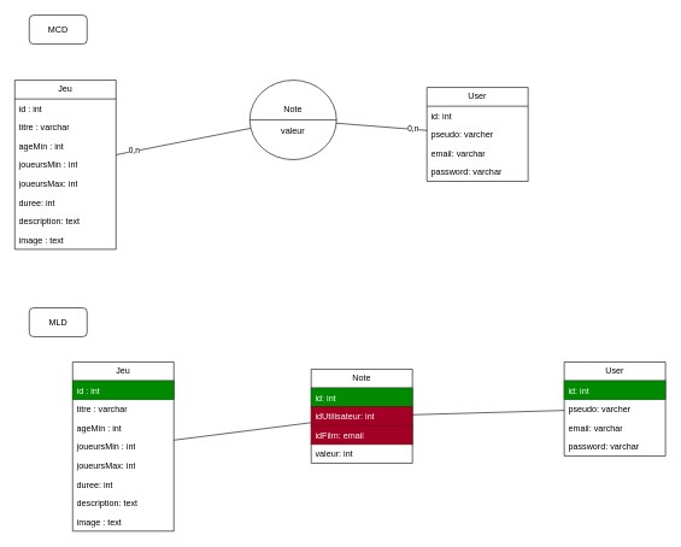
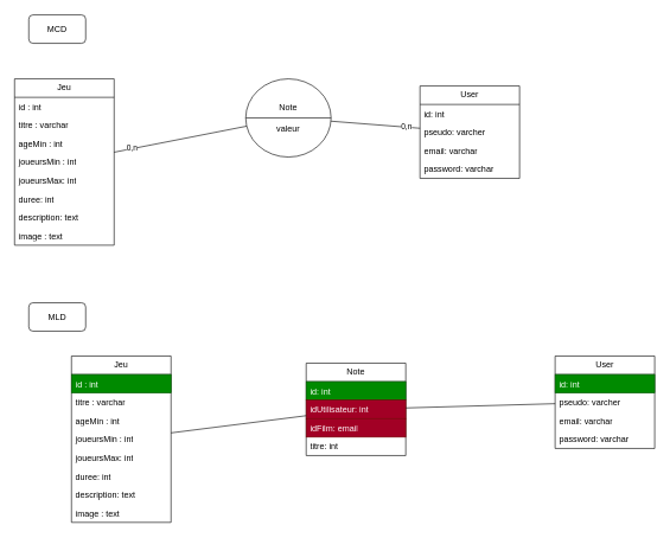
  <mxCell id="0" />
  <mxCell id="1" parent="0" />
  <mxCell id="2" value="Jeu" style="swimlane;fontStyle=0;childLayout=stackLayout;horizontal=1;startSize=26;fillColor=none;horizontalStack=0;resizeParent=1;resizeParentMax=0;resizeLast=0;collapsible=1;marginBottom=0;whiteSpace=wrap;html=1;" vertex="1" parent="1"><mxGeometry x="20" y="110" width="140" height="234" as="geometry" /></mxCell>
  <mxCell id="3" value="id : int" style="text;strokeColor=none;fillColor=none;align=left;verticalAlign=top;spacingLeft=4;spacingRight=4;overflow=hidden;rotatable=0;points=[[0,0.5],[1,0.5]];portConstraint=eastwest;whiteSpace=wrap;html=1;" vertex="1" parent="2"><mxGeometry y="26" width="140" height="26" as="geometry" /></mxCell>
  <mxCell id="4" value="titre : varchar" style="text;strokeColor=none;fillColor=none;align=left;verticalAlign=top;spacingLeft=4;spacingRight=4;overflow=hidden;rotatable=0;points=[[0,0.5],[1,0.5]];portConstraint=eastwest;whiteSpace=wrap;html=1;" vertex="1" parent="2"><mxGeometry y="52" width="140" height="26" as="geometry" /></mxCell>
  <mxCell id="5" value="ageMin : int" style="text;strokeColor=none;fillColor=none;align=left;verticalAlign=top;spacingLeft=4;spacingRight=4;overflow=hidden;rotatable=0;points=[[0,0.5],[1,0.5]];portConstraint=eastwest;whiteSpace=wrap;html=1;" vertex="1" parent="2"><mxGeometry y="78" width="140" height="26" as="geometry" /></mxCell>
  <mxCell id="6" value="joueursMin : int" style="text;strokeColor=none;fillColor=none;align=left;verticalAlign=top;spacingLeft=4;spacingRight=4;overflow=hidden;rotatable=0;points=[[0,0.5],[1,0.5]];portConstraint=eastwest;whiteSpace=wrap;html=1;" vertex="1" parent="2"><mxGeometry y="104" width="140" height="26" as="geometry" /></mxCell>
  <mxCell id="7" value="joueursMax: int" style="text;strokeColor=none;fillColor=none;align=left;verticalAlign=top;spacingLeft=4;spacingRight=4;overflow=hidden;rotatable=0;points=[[0,0.5],[1,0.5]];portConstraint=eastwest;whiteSpace=wrap;html=1;" vertex="1" parent="2"><mxGeometry y="130" width="140" height="26" as="geometry" /></mxCell>
  <mxCell id="8" value="duree: int" style="text;strokeColor=none;fillColor=none;align=left;verticalAlign=top;spacingLeft=4;spacingRight=4;overflow=hidden;rotatable=0;points=[[0,0.5],[1,0.5]];portConstraint=eastwest;whiteSpace=wrap;html=1;" vertex="1" parent="2"><mxGeometry y="156" width="140" height="26" as="geometry" /></mxCell>
  <mxCell id="9" value="description: text" style="text;strokeColor=none;fillColor=none;align=left;verticalAlign=top;spacingLeft=4;spacingRight=4;overflow=hidden;rotatable=0;points=[[0,0.5],[1,0.5]];portConstraint=eastwest;whiteSpace=wrap;html=1;" vertex="1" parent="2"><mxGeometry y="182" width="140" height="26" as="geometry" /></mxCell>
  <mxCell id="10" value="image : text" style="text;strokeColor=none;fillColor=none;align=left;verticalAlign=top;spacingLeft=4;spacingRight=4;overflow=hidden;rotatable=0;points=[[0,0.5],[1,0.5]];portConstraint=eastwest;whiteSpace=wrap;html=1;" vertex="1" parent="2"><mxGeometry y="208" width="140" height="26" as="geometry" /></mxCell>
  <mxCell id="11" value="MCD" style="rounded=1;whiteSpace=wrap;html=1;" vertex="1" parent="1"><mxGeometry x="40" y="20" width="80" height="40" as="geometry" /></mxCell>
  <mxCell id="12" value="User" style="swimlane;fontStyle=0;childLayout=stackLayout;horizontal=1;startSize=26;fillColor=none;horizontalStack=0;resizeParent=1;resizeParentMax=0;resizeLast=0;collapsible=1;marginBottom=0;whiteSpace=wrap;html=1;" vertex="1" parent="1"><mxGeometry x="590" y="120" width="140" height="130" as="geometry" /></mxCell>
  <mxCell id="13" value="id: int" style="text;strokeColor=none;fillColor=none;align=left;verticalAlign=top;spacingLeft=4;spacingRight=4;overflow=hidden;rotatable=0;points=[[0,0.5],[1,0.5]];portConstraint=eastwest;whiteSpace=wrap;html=1;" vertex="1" parent="12"><mxGeometry y="26" width="140" height="26" as="geometry" /></mxCell>
  <mxCell id="14" value="pseudo: varcher" style="text;strokeColor=none;fillColor=none;align=left;verticalAlign=top;spacingLeft=4;spacingRight=4;overflow=hidden;rotatable=0;points=[[0,0.5],[1,0.5]];portConstraint=eastwest;whiteSpace=wrap;html=1;" vertex="1" parent="12"><mxGeometry y="52" width="140" height="26" as="geometry" /></mxCell>
  <mxCell id="15" value="email: varchar" style="text;strokeColor=none;fillColor=none;align=left;verticalAlign=top;spacingLeft=4;spacingRight=4;overflow=hidden;rotatable=0;points=[[0,0.5],[1,0.5]];portConstraint=eastwest;whiteSpace=wrap;html=1;" vertex="1" parent="12"><mxGeometry y="78" width="140" height="26" as="geometry" /></mxCell>
  <mxCell id="16" value="password: varchar" style="text;strokeColor=none;fillColor=none;align=left;verticalAlign=top;spacingLeft=4;spacingRight=4;overflow=hidden;rotatable=0;points=[[0,0.5],[1,0.5]];portConstraint=eastwest;whiteSpace=wrap;html=1;" vertex="1" parent="12"><mxGeometry y="104" width="140" height="26" as="geometry" /></mxCell>
  <mxCell id="17" value="" style="endArrow=none;html=1;rounded=0;" edge="1" parent="1" source="19" target="12"><mxGeometry width="50" height="50" relative="1" as="geometry"><mxPoint x="480" y="190" as="sourcePoint" /><mxPoint x="540" y="260" as="targetPoint" /></mxGeometry></mxCell>
  <mxCell id="18" value="0,n" style="edgeLabel;html=1;align=center;verticalAlign=middle;resizable=0;points=[];" vertex="1" connectable="0" parent="17"><mxGeometry x="0.691" y="1" relative="1" as="geometry"><mxPoint as="offset" /></mxGeometry></mxCell>
  <mxCell id="19" value="&lt;div&gt;Note&lt;/div&gt;&lt;div&gt;&lt;br&gt;&lt;/div&gt;&lt;div&gt;valeur&lt;/div&gt;" style="shape=lineEllipse;perimeter=ellipsePerimeter;whiteSpace=wrap;html=1;backgroundOutline=1;" vertex="1" parent="1"><mxGeometry x="345" y="110" width="120" height="110" as="geometry" /></mxCell>
  <mxCell id="20" value="" style="endArrow=none;html=1;rounded=0;" edge="1" parent="1" source="2" target="19"><mxGeometry width="50" height="50" relative="1" as="geometry"><mxPoint x="490" y="310" as="sourcePoint" /><mxPoint x="540" y="260" as="targetPoint" /></mxGeometry></mxCell>
  <mxCell id="21" value="0,n" style="edgeLabel;html=1;align=center;verticalAlign=middle;resizable=0;points=[];" vertex="1" connectable="0" parent="20"><mxGeometry x="-0.74" y="1" relative="1" as="geometry"><mxPoint as="offset" /></mxGeometry></mxCell>
  <mxCell id="22" value="MLD" style="rounded=1;whiteSpace=wrap;html=1;" vertex="1" parent="1"><mxGeometry x="40" y="425" width="80" height="40" as="geometry" /></mxCell>
  <mxCell id="23" value="Jeu" style="swimlane;fontStyle=0;childLayout=stackLayout;horizontal=1;startSize=26;fillColor=none;horizontalStack=0;resizeParent=1;resizeParentMax=0;resizeLast=0;collapsible=1;marginBottom=0;whiteSpace=wrap;html=1;" vertex="1" parent="1"><mxGeometry x="100" y="500" width="140" height="234" as="geometry" /></mxCell>
  <mxCell id="24" value="id : int" style="text;strokeColor=#005700;fillColor=#008a00;align=left;verticalAlign=top;spacingLeft=4;spacingRight=4;overflow=hidden;rotatable=0;points=[[0,0.5],[1,0.5]];portConstraint=eastwest;whiteSpace=wrap;html=1;fontColor=#ffffff;" vertex="1" parent="23"><mxGeometry y="26" width="140" height="26" as="geometry" /></mxCell>
  <mxCell id="25" value="titre : varchar" style="text;strokeColor=none;fillColor=none;align=left;verticalAlign=top;spacingLeft=4;spacingRight=4;overflow=hidden;rotatable=0;points=[[0,0.5],[1,0.5]];portConstraint=eastwest;whiteSpace=wrap;html=1;" vertex="1" parent="23"><mxGeometry y="52" width="140" height="26" as="geometry" /></mxCell>
  <mxCell id="26" value="ageMin : int" style="text;strokeColor=none;fillColor=none;align=left;verticalAlign=top;spacingLeft=4;spacingRight=4;overflow=hidden;rotatable=0;points=[[0,0.5],[1,0.5]];portConstraint=eastwest;whiteSpace=wrap;html=1;" vertex="1" parent="23"><mxGeometry y="78" width="140" height="26" as="geometry" /></mxCell>
  <mxCell id="27" value="joueursMin : int" style="text;strokeColor=none;fillColor=none;align=left;verticalAlign=top;spacingLeft=4;spacingRight=4;overflow=hidden;rotatable=0;points=[[0,0.5],[1,0.5]];portConstraint=eastwest;whiteSpace=wrap;html=1;" vertex="1" parent="23"><mxGeometry y="104" width="140" height="26" as="geometry" /></mxCell>
  <mxCell id="28" value="joueursMax: int" style="text;strokeColor=none;fillColor=none;align=left;verticalAlign=top;spacingLeft=4;spacingRight=4;overflow=hidden;rotatable=0;points=[[0,0.5],[1,0.5]];portConstraint=eastwest;whiteSpace=wrap;html=1;" vertex="1" parent="23"><mxGeometry y="130" width="140" height="26" as="geometry" /></mxCell>
  <mxCell id="29" value="duree: int" style="text;strokeColor=none;fillColor=none;align=left;verticalAlign=top;spacingLeft=4;spacingRight=4;overflow=hidden;rotatable=0;points=[[0,0.5],[1,0.5]];portConstraint=eastwest;whiteSpace=wrap;html=1;" vertex="1" parent="23"><mxGeometry y="156" width="140" height="26" as="geometry" /></mxCell>
  <mxCell id="30" value="description: text" style="text;strokeColor=none;fillColor=none;align=left;verticalAlign=top;spacingLeft=4;spacingRight=4;overflow=hidden;rotatable=0;points=[[0,0.5],[1,0.5]];portConstraint=eastwest;whiteSpace=wrap;html=1;" vertex="1" parent="23"><mxGeometry y="182" width="140" height="26" as="geometry" /></mxCell>
  <mxCell id="31" value="image : text" style="text;strokeColor=none;fillColor=none;align=left;verticalAlign=top;spacingLeft=4;spacingRight=4;overflow=hidden;rotatable=0;points=[[0,0.5],[1,0.5]];portConstraint=eastwest;whiteSpace=wrap;html=1;" vertex="1" parent="23"><mxGeometry y="208" width="140" height="26" as="geometry" /></mxCell>
  <mxCell id="32" value="User" style="swimlane;fontStyle=0;childLayout=stackLayout;horizontal=1;startSize=26;fillColor=none;horizontalStack=0;resizeParent=1;resizeParentMax=0;resizeLast=0;collapsible=1;marginBottom=0;whiteSpace=wrap;html=1;" vertex="1" parent="1"><mxGeometry x="780" y="500" width="140" height="130" as="geometry" /></mxCell>
  <mxCell id="33" value="id: int" style="text;strokeColor=#005700;fillColor=#008a00;align=left;verticalAlign=top;spacingLeft=4;spacingRight=4;overflow=hidden;rotatable=0;points=[[0,0.5],[1,0.5]];portConstraint=eastwest;whiteSpace=wrap;html=1;fontColor=#ffffff;" vertex="1" parent="32"><mxGeometry y="26" width="140" height="26" as="geometry" /></mxCell>
  <mxCell id="34" value="pseudo: varcher" style="text;strokeColor=none;fillColor=none;align=left;verticalAlign=top;spacingLeft=4;spacingRight=4;overflow=hidden;rotatable=0;points=[[0,0.5],[1,0.5]];portConstraint=eastwest;whiteSpace=wrap;html=1;" vertex="1" parent="32"><mxGeometry y="52" width="140" height="26" as="geometry" /></mxCell>
  <mxCell id="35" value="email: varchar" style="text;strokeColor=none;fillColor=none;align=left;verticalAlign=top;spacingLeft=4;spacingRight=4;overflow=hidden;rotatable=0;points=[[0,0.5],[1,0.5]];portConstraint=eastwest;whiteSpace=wrap;html=1;" vertex="1" parent="32"><mxGeometry y="78" width="140" height="26" as="geometry" /></mxCell>
  <mxCell id="36" value="password: varchar" style="text;strokeColor=none;fillColor=none;align=left;verticalAlign=top;spacingLeft=4;spacingRight=4;overflow=hidden;rotatable=0;points=[[0,0.5],[1,0.5]];portConstraint=eastwest;whiteSpace=wrap;html=1;" vertex="1" parent="32"><mxGeometry y="104" width="140" height="26" as="geometry" /></mxCell>
  <mxCell id="37" value="Note" style="swimlane;fontStyle=0;childLayout=stackLayout;horizontal=1;startSize=26;fillColor=none;horizontalStack=0;resizeParent=1;resizeParentMax=0;resizeLast=0;collapsible=1;marginBottom=0;whiteSpace=wrap;html=1;" vertex="1" parent="1"><mxGeometry x="430" y="510" width="140" height="130" as="geometry" /></mxCell>
  <mxCell id="38" value="id: int" style="text;strokeColor=#005700;fillColor=#008a00;align=left;verticalAlign=top;spacingLeft=4;spacingRight=4;overflow=hidden;rotatable=0;points=[[0,0.5],[1,0.5]];portConstraint=eastwest;whiteSpace=wrap;html=1;fontColor=#ffffff;" vertex="1" parent="37"><mxGeometry y="26" width="140" height="26" as="geometry" /></mxCell>
  <mxCell id="39" value="idUtilisateur: int" style="text;strokeColor=#6F0000;fillColor=#a20025;align=left;verticalAlign=top;spacingLeft=4;spacingRight=4;overflow=hidden;rotatable=0;points=[[0,0.5],[1,0.5]];portConstraint=eastwest;whiteSpace=wrap;html=1;fontColor=#ffffff;" vertex="1" parent="37"><mxGeometry y="52" width="140" height="26" as="geometry" /></mxCell>
  <mxCell id="40" value="idFilm: email" style="text;strokeColor=#6F0000;fillColor=#a20025;align=left;verticalAlign=top;spacingLeft=4;spacingRight=4;overflow=hidden;rotatable=0;points=[[0,0.5],[1,0.5]];portConstraint=eastwest;whiteSpace=wrap;html=1;fontColor=#ffffff;" vertex="1" parent="37"><mxGeometry y="78" width="140" height="26" as="geometry" /></mxCell>
- <mxCell id="41" value="valeur: int" style="text;align=left;verticalAlign=top;spacingLeft=4;spacingRight=4;overflow=hidden;rotatable=0;points=[[0,0.5],[1,0.5]];portConstraint=eastwest;whiteSpace=wrap;html=1;" vertex="1" parent="37"><mxGeometry y="104" width="140" height="26" as="geometry" /></mxCell>
+ <mxCell id="41" value="titre: int" style="text;align=left;verticalAlign=top;spacingLeft=4;spacingRight=4;overflow=hidden;rotatable=0;points=[[0,0.5],[1,0.5]];portConstraint=eastwest;whiteSpace=wrap;html=1;" vertex="1" parent="37"><mxGeometry y="104" width="140" height="26" as="geometry" /></mxCell>
  <mxCell id="42" value="" style="endArrow=none;html=1;rounded=0;" edge="1" parent="1" source="23" target="37"><mxGeometry width="50" height="50" relative="1" as="geometry"><mxPoint x="490" y="360" as="sourcePoint" /><mxPoint x="540" y="310" as="targetPoint" /></mxGeometry></mxCell>
  <mxCell id="43" value="" style="endArrow=none;html=1;rounded=0;" edge="1" parent="1" source="37" target="32"><mxGeometry width="50" height="50" relative="1" as="geometry"><mxPoint x="610" y="614" as="sourcePoint" /><mxPoint x="800" y="583" as="targetPoint" /></mxGeometry></mxCell>
